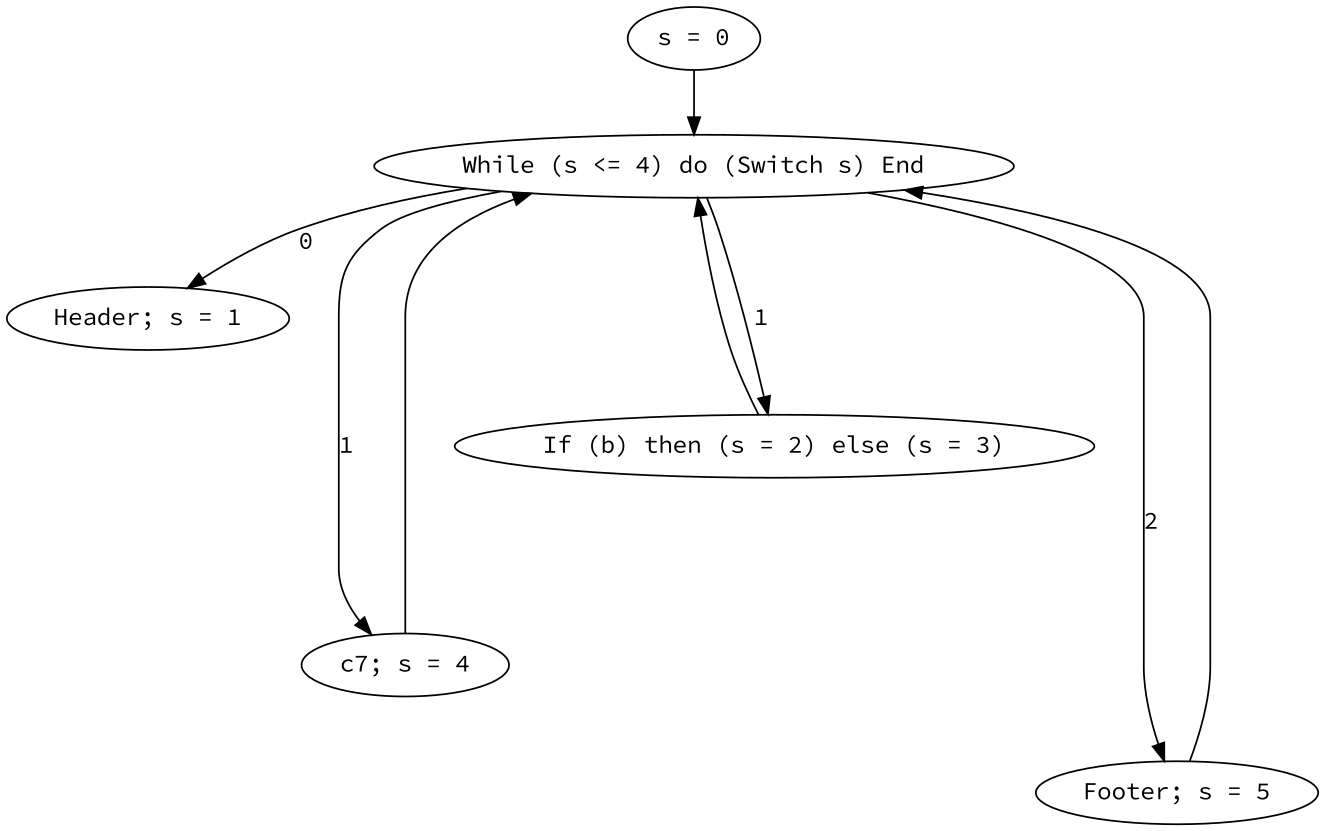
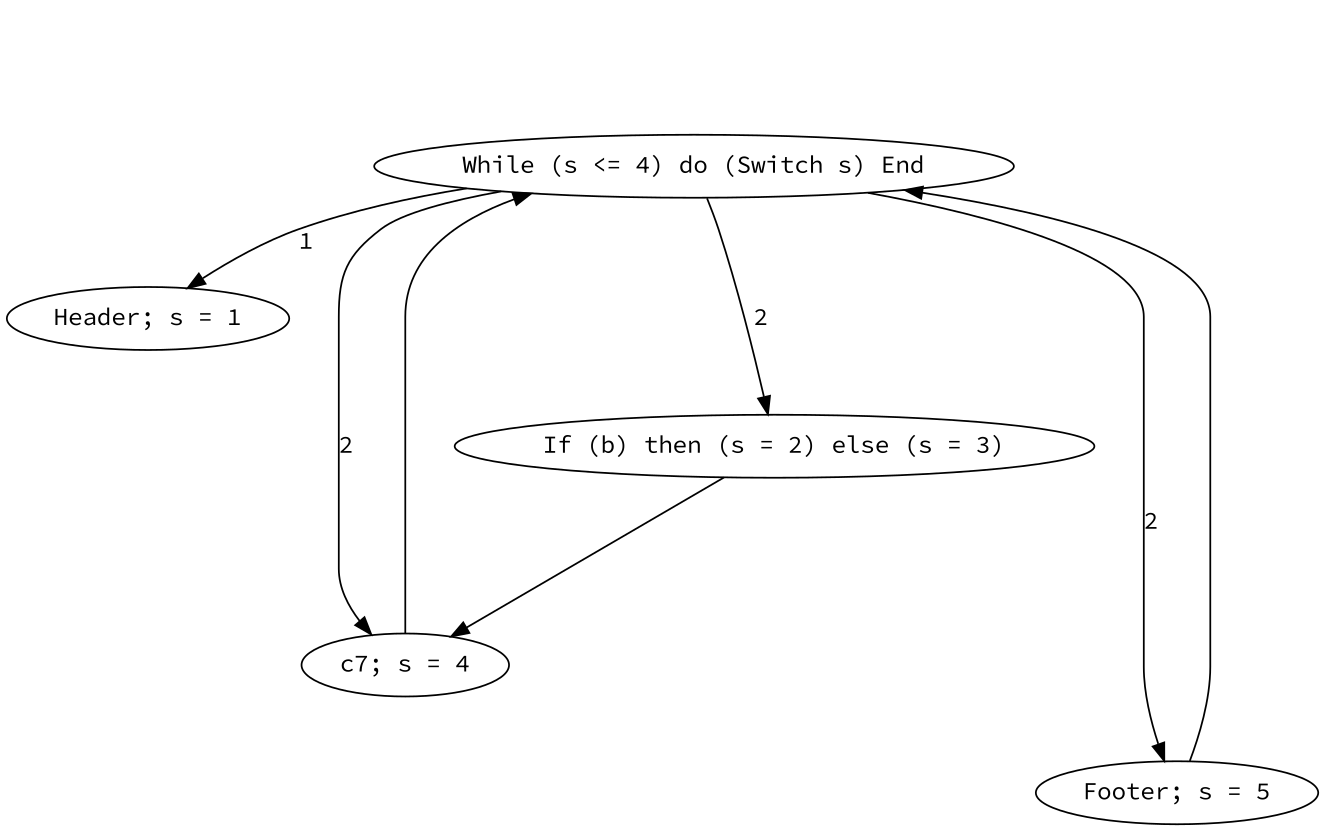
  digraph {
    fontname="Source Code Pro"
    node [fontname="Source Code Pro"]
    edge [fontname="Source Code Pro" minlen=2]
-   "s = 0"
    "While (s <= 4) do (Switch s) End"
    "Header; s = 1"
    "If (b) then (s = 2) else (s = 3)"
    n5 [label="c7; s = 4"]
    "Footer; s = 5"
-   "s = 0" -> "While (s <= 4) do (Switch s) End" [minlen=""]
-   "While (s <= 4) do (Switch s) End" -> "Header; s = 1" [label=0 minlen=1]
-   "While (s <= 4) do (Switch s) End" -> "If (b) then (s = 2) else (s = 3)" [label=1]
-   "While (s <= 4) do (Switch s) End" -> n5 [label=1 minlen=3]
+   "While (s <= 4) do (Switch s) End" -> "Header; s = 1" [label=1 minlen=1]
+   "While (s <= 4) do (Switch s) End" -> "If (b) then (s = 2) else (s = 3)" [label=2]
+   "While (s <= 4) do (Switch s) End" -> n5 [label=2 minlen=3]
    "While (s <= 4) do (Switch s) End" -> "Footer; s = 5" [label=2 minlen=5]
-   "If (b) then (s = 2) else (s = 3)" -> "While (s <= 4) do (Switch s) End"
+   "If (b) then (s = 2) else (s = 3)" -> n5
    n5 -> "While (s <= 4) do (Switch s) End" [minlen=3]
    "Footer; s = 5" -> "While (s <= 4) do (Switch s) End" [minlen=5]
  }
